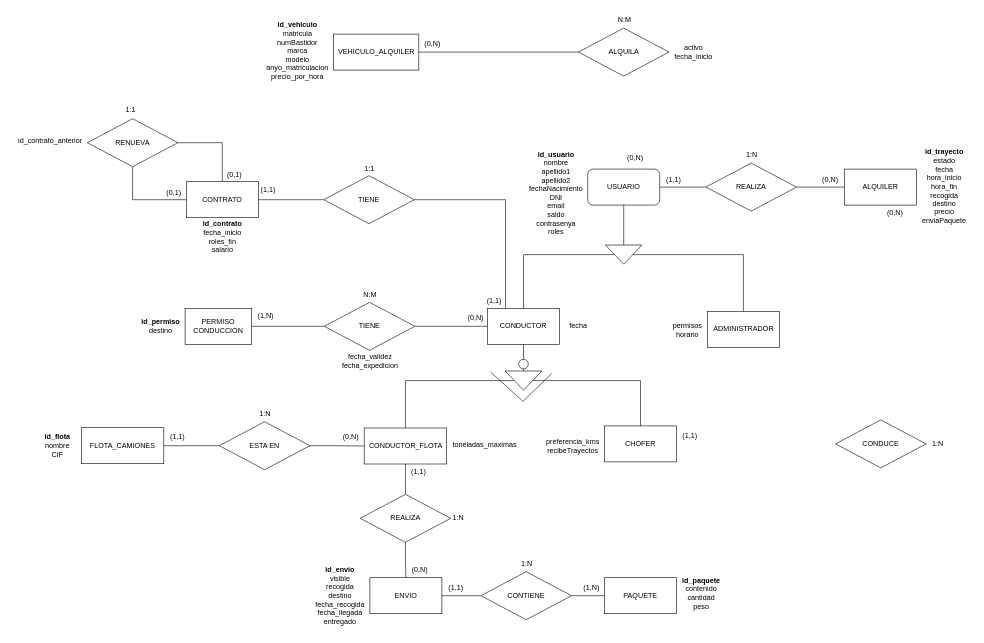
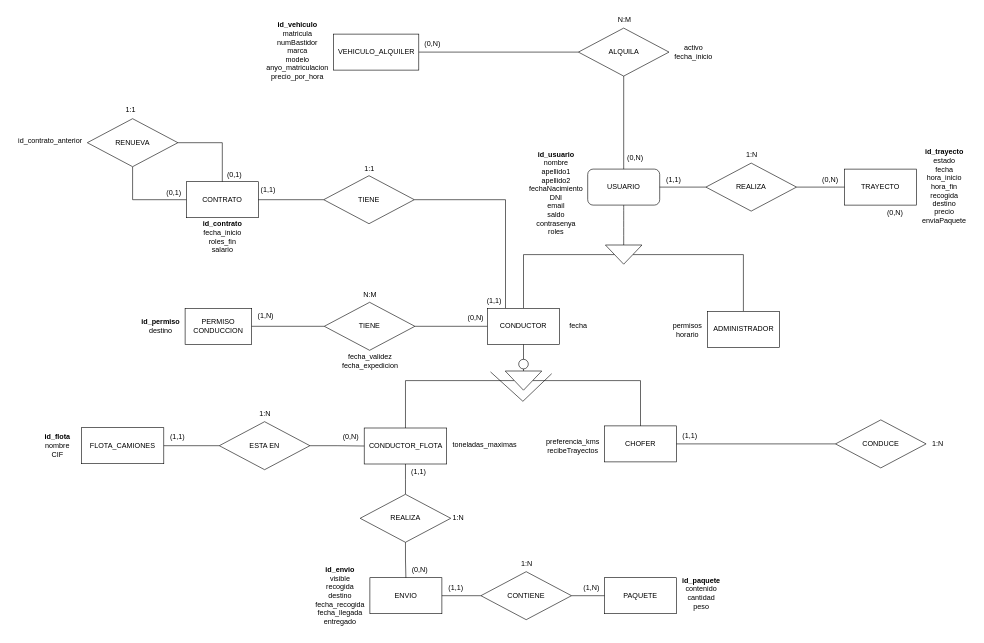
  <mxCell id="0" />
  <mxCell id="1" parent="0" />
  <mxCell id="2" style="edgeStyle=none;curved=1;rounded=0;orthogonalLoop=1;jettySize=auto;html=1;entryX=0;entryY=0.5;entryDx=0;entryDy=0;fontSize=12;startSize=8;endSize=8;endArrow=none;endFill=0;" edge="1" parent="1" source="3" target="6"><mxGeometry relative="1" as="geometry" /></mxCell>
  <mxCell id="3" value="USUARIO" style="whiteSpace=wrap;html=1;rounded=1;" vertex="1" parent="1"><mxGeometry x="979" y="281" width="120" height="60" as="geometry" /></mxCell>
  <mxCell id="4" style="edgeStyle=orthogonalEdgeStyle;rounded=0;orthogonalLoop=1;jettySize=auto;html=1;exitX=0.5;exitY=0;exitDx=0;exitDy=0;endArrow=none;endFill=0;" edge="1" parent="1" source="6" target="13"><mxGeometry relative="1" as="geometry" /></mxCell>
  <mxCell id="5" style="edgeStyle=orthogonalEdgeStyle;rounded=0;orthogonalLoop=1;jettySize=auto;html=1;entryX=0.5;entryY=0;entryDx=0;entryDy=0;endArrow=none;endFill=0;" edge="1" parent="1" source="6" target="31"><mxGeometry relative="1" as="geometry" /></mxCell>
  <mxCell id="6" value="" style="triangle;whiteSpace=wrap;html=1;rotation=90;" vertex="1" parent="1"><mxGeometry x="1023" y="393" width="32" height="61" as="geometry" /></mxCell>
  <mxCell id="7" value="CHOFER" style="rounded=0;whiteSpace=wrap;html=1;" vertex="1" parent="1"><mxGeometry x="1007" y="709" width="120" height="60" as="geometry" /></mxCell>
  <mxCell id="8" value="&lt;b&gt;id_usuario&lt;/b&gt;&lt;div&gt;nombre&lt;/div&gt;&lt;div&gt;apellido1&lt;/div&gt;&lt;div&gt;apellido2&lt;/div&gt;&lt;div&gt;fechaNacimiento&lt;/div&gt;&lt;div&gt;DNI&lt;/div&gt;&lt;div&gt;email&lt;/div&gt;&lt;div&gt;saldo&lt;/div&gt;&lt;div&gt;contrasenya&lt;br&gt;&lt;/div&gt;&lt;div&gt;roles&lt;/div&gt;" style="text;html=1;align=center;verticalAlign=middle;resizable=0;points=[];autosize=1;strokeColor=none;fillColor=none;" vertex="1" parent="1"><mxGeometry x="872" y="243" width="107" height="156" as="geometry" /></mxCell>
  <mxCell id="9" value="PERMISO&lt;br&gt;CONDUCCION" style="rounded=0;whiteSpace=wrap;html=1;" vertex="1" parent="1"><mxGeometry x="308" y="513" width="111" height="60" as="geometry" /></mxCell>
  <mxCell id="10" value="&lt;b&gt;id_permiso&lt;/b&gt;&lt;div&gt;destino&lt;/div&gt;" style="text;html=1;align=center;verticalAlign=middle;resizable=0;points=[];autosize=1;strokeColor=none;fillColor=none;" vertex="1" parent="1"><mxGeometry x="226" y="522.5" width="82" height="41" as="geometry" /></mxCell>
  <mxCell id="11" value="" style="edgeStyle=orthogonalEdgeStyle;rounded=0;orthogonalLoop=1;jettySize=auto;html=1;endArrow=none;endFill=0;" edge="1" parent="1" source="12" target="56"><mxGeometry relative="1" as="geometry" /></mxCell>
  <mxCell id="12" value="CONDUCTOR_FLOTA" style="rounded=0;whiteSpace=wrap;html=1;" vertex="1" parent="1"><mxGeometry x="606.5" y="712.5" width="137.5" height="60" as="geometry" /></mxCell>
  <mxCell id="13" value="ADMINISTRADOR" style="rounded=0;whiteSpace=wrap;html=1;" vertex="1" parent="1"><mxGeometry x="1178.5" y="518" width="120" height="60" as="geometry" /></mxCell>
  <mxCell id="14" value="&lt;div&gt;preferencia_kms&lt;/div&gt;&lt;div&gt;recibeTrayectos&lt;/div&gt;" style="text;html=1;align=center;verticalAlign=middle;resizable=0;points=[];autosize=1;strokeColor=none;fillColor=none;" vertex="1" parent="1"><mxGeometry x="900" y="722" width="107" height="41" as="geometry" /></mxCell>
  <mxCell id="15" value="&lt;div&gt;toneladas_maximas&lt;/div&gt;" style="text;html=1;align=center;verticalAlign=middle;resizable=0;points=[];autosize=1;strokeColor=none;fillColor=none;" vertex="1" parent="1"><mxGeometry x="744" y="727" width="125" height="26" as="geometry" /></mxCell>
  <mxCell id="16" value="&lt;div&gt;permisos&lt;/div&gt;&lt;div&gt;horario&lt;/div&gt;" style="text;html=1;align=center;verticalAlign=middle;resizable=0;points=[];autosize=1;strokeColor=none;fillColor=none;" vertex="1" parent="1"><mxGeometry x="1111.5" y="528.5" width="67" height="41" as="geometry" /></mxCell>
- <mxCell id="17" value="ALQUILER" style="rounded=0;whiteSpace=wrap;html=1;" vertex="1" parent="1"><mxGeometry x="1407" y="281" width="120" height="60" as="geometry" /></mxCell>
+ <mxCell id="17" value="TRAYECTO" style="rounded=0;whiteSpace=wrap;html=1;" vertex="1" parent="1"><mxGeometry x="1407" y="281" width="120" height="60" as="geometry" /></mxCell>
  <mxCell id="18" value="&lt;b&gt;id_trayecto&lt;/b&gt;&lt;div&gt;estado&lt;/div&gt;&lt;div&gt;fecha&lt;br&gt;&lt;div&gt;hora_inicio&lt;/div&gt;&lt;div&gt;hora_fin&lt;/div&gt;&lt;div&gt;recogida&lt;/div&gt;&lt;/div&gt;&lt;div&gt;destino&lt;/div&gt;&lt;div&gt;precio&lt;/div&gt;&lt;div&gt;enviaPaquete&lt;/div&gt;" style="text;html=1;align=center;verticalAlign=middle;resizable=0;points=[];autosize=1;strokeColor=none;fillColor=none;" vertex="1" parent="1"><mxGeometry x="1527" y="239" width="91" height="142" as="geometry" /></mxCell>
  <mxCell id="19" value="ENVIO" style="rounded=0;whiteSpace=wrap;html=1;" vertex="1" parent="1"><mxGeometry x="616" y="962" width="120" height="60" as="geometry" /></mxCell>
  <mxCell id="20" value="&lt;b&gt;id_envio&lt;/b&gt;&lt;div&gt;visible&lt;/div&gt;&lt;div&gt;recogida&lt;/div&gt;&lt;div&gt;destino&lt;/div&gt;&lt;div&gt;fecha_recogida&lt;/div&gt;&lt;div&gt;fecha_llegada&lt;/div&gt;&lt;div&gt;entregado&lt;/div&gt;" style="text;html=1;align=center;verticalAlign=middle;resizable=0;points=[];autosize=1;strokeColor=none;fillColor=none;" vertex="1" parent="1"><mxGeometry x="516" y="935.5" width="100" height="113" as="geometry" /></mxCell>
  <mxCell id="21" value="VEHICULO_ALQUILER" style="rounded=0;whiteSpace=wrap;html=1;" vertex="1" parent="1"><mxGeometry x="555.5" y="56" width="142" height="60" as="geometry" /></mxCell>
  <mxCell id="22" value="&lt;b&gt;id_vehiculo&lt;/b&gt;&lt;div&gt;&lt;span style=&quot;background-color: initial;&quot;&gt;matricula&lt;/span&gt;&lt;/div&gt;&lt;div&gt;numBastidor&lt;/div&gt;&lt;div&gt;marca&lt;/div&gt;&lt;div&gt;modelo&lt;/div&gt;&lt;div&gt;anyo_matriculacion&lt;/div&gt;&lt;div&gt;precio_por_hora&lt;br&gt;&lt;/div&gt;" style="text;html=1;align=center;verticalAlign=middle;resizable=0;points=[];autosize=1;strokeColor=none;fillColor=none;" vertex="1" parent="1"><mxGeometry x="434.5" y="27" width="121" height="113" as="geometry" /></mxCell>
  <mxCell id="23" value="&lt;b&gt;id_paquete&lt;/b&gt;&lt;div&gt;contenido&lt;/div&gt;&lt;div&gt;cantidad&lt;/div&gt;&lt;div&gt;peso&lt;/div&gt;&lt;div&gt;&lt;br&gt;&lt;/div&gt;" style="text;html=1;align=center;verticalAlign=middle;resizable=0;points=[];autosize=1;strokeColor=none;fillColor=none;" vertex="1" parent="1"><mxGeometry x="1127" y="953" width="81" height="84" as="geometry" /></mxCell>
  <mxCell id="24" value="PAQUETE" style="rounded=0;whiteSpace=wrap;html=1;" vertex="1" parent="1"><mxGeometry x="1007" y="962" width="120" height="60" as="geometry" /></mxCell>
  <mxCell id="25" style="edgeStyle=orthogonalEdgeStyle;rounded=0;orthogonalLoop=1;jettySize=auto;html=1;endArrow=none;endFill=0;" edge="1" parent="1" source="27" target="9"><mxGeometry relative="1" as="geometry" /></mxCell>
  <mxCell id="26" style="edgeStyle=orthogonalEdgeStyle;rounded=0;orthogonalLoop=1;jettySize=auto;html=1;endArrow=none;endFill=0;" edge="1" parent="1" source="27" target="31"><mxGeometry relative="1" as="geometry" /></mxCell>
  <mxCell id="27" value="TIENE" style="rhombus;whiteSpace=wrap;html=1;" vertex="1" parent="1"><mxGeometry x="540" y="503" width="151" height="80" as="geometry" /></mxCell>
  <mxCell id="28" value="&lt;div&gt;fecha_validez&lt;/div&gt;&lt;div&gt;fecha_expedicion&lt;/div&gt;" style="text;html=1;align=center;verticalAlign=middle;resizable=0;points=[];autosize=1;strokeColor=none;fillColor=none;" vertex="1" parent="1"><mxGeometry x="560" y="580" width="111" height="41" as="geometry" /></mxCell>
  <mxCell id="29" style="edgeStyle=orthogonalEdgeStyle;rounded=0;orthogonalLoop=1;jettySize=auto;html=1;endArrow=none;endFill=0;" edge="1" parent="1" source="31" target="34"><mxGeometry relative="1" as="geometry" /></mxCell>
  <mxCell id="30" style="edgeStyle=orthogonalEdgeStyle;rounded=0;orthogonalLoop=1;jettySize=auto;html=1;exitX=0.25;exitY=0;exitDx=0;exitDy=0;entryX=1;entryY=0.5;entryDx=0;entryDy=0;endArrow=none;endFill=0;" edge="1" parent="1" source="31" target="51"><mxGeometry relative="1" as="geometry" /></mxCell>
  <mxCell id="31" value="CONDUCTOR" style="rounded=0;whiteSpace=wrap;html=1;" vertex="1" parent="1"><mxGeometry x="812" y="513" width="120" height="60" as="geometry" /></mxCell>
  <mxCell id="32" style="edgeStyle=orthogonalEdgeStyle;rounded=0;orthogonalLoop=1;jettySize=auto;html=1;exitX=0.5;exitY=1;exitDx=0;exitDy=0;endArrow=none;endFill=0;" edge="1" parent="1" source="34" target="12"><mxGeometry relative="1" as="geometry" /></mxCell>
  <mxCell id="33" style="edgeStyle=orthogonalEdgeStyle;rounded=0;orthogonalLoop=1;jettySize=auto;html=1;exitX=0.5;exitY=0;exitDx=0;exitDy=0;endArrow=none;endFill=0;" edge="1" parent="1" source="34" target="7"><mxGeometry relative="1" as="geometry" /></mxCell>
  <mxCell id="34" value="" style="triangle;whiteSpace=wrap;html=1;rotation=90;" vertex="1" parent="1"><mxGeometry x="856" y="603" width="32" height="61" as="geometry" /></mxCell>
  <mxCell id="35" value="" style="endArrow=none;html=1;rounded=0;" edge="1" parent="1"><mxGeometry width="50" height="50" relative="1" as="geometry"><mxPoint x="817" y="619" as="sourcePoint" /><mxPoint x="919" y="622" as="targetPoint" /><Array as="points"><mxPoint x="871" y="668" /></Array></mxGeometry></mxCell>
  <mxCell id="36" value="" style="ellipse;whiteSpace=wrap;html=1;aspect=fixed;" vertex="1" parent="1"><mxGeometry x="864" y="598" width="16" height="16" as="geometry" /></mxCell>
  <mxCell id="37" value="&lt;div&gt;&lt;div&gt;fecha&lt;/div&gt;&lt;/div&gt;" style="text;html=1;align=center;verticalAlign=middle;resizable=0;points=[];autosize=1;strokeColor=none;fillColor=none;" vertex="1" parent="1"><mxGeometry x="935" y="530" width="55" height="26" as="geometry" /></mxCell>
  <mxCell id="38" value="N:M" style="text;html=1;align=center;verticalAlign=middle;resizable=0;points=[];autosize=1;strokeColor=none;fillColor=none;" vertex="1" parent="1"><mxGeometry x="595.5" y="477" width="40" height="26" as="geometry" /></mxCell>
  <mxCell id="39" value="(0,N)" style="text;html=1;align=center;verticalAlign=middle;resizable=0;points=[];autosize=1;strokeColor=none;fillColor=none;" vertex="1" parent="1"><mxGeometry x="769" y="515.5" width="45" height="26" as="geometry" /></mxCell>
  <mxCell id="40" value="(1,N)" style="text;html=1;align=center;verticalAlign=middle;resizable=0;points=[];autosize=1;strokeColor=none;fillColor=none;" vertex="1" parent="1"><mxGeometry x="419" y="513" width="45" height="26" as="geometry" /></mxCell>
  <mxCell id="41" value="CONTRATO" style="rounded=0;whiteSpace=wrap;html=1;" vertex="1" parent="1"><mxGeometry x="310" y="302" width="120" height="60" as="geometry" /></mxCell>
  <mxCell id="42" value="&lt;div&gt;&lt;div&gt;&lt;b&gt;id_contrato&lt;/b&gt;&lt;/div&gt;&lt;/div&gt;&lt;div&gt;fecha_inicio&lt;/div&gt;&lt;div&gt;roles_fin&lt;/div&gt;&lt;div&gt;salario&lt;/div&gt;" style="text;html=1;align=center;verticalAlign=middle;resizable=0;points=[];autosize=1;strokeColor=none;fillColor=none;" vertex="1" parent="1"><mxGeometry x="328.5" y="359" width="83" height="70" as="geometry" /></mxCell>
  <mxCell id="43" style="edgeStyle=orthogonalEdgeStyle;rounded=0;orthogonalLoop=1;jettySize=auto;html=1;entryX=0.5;entryY=0;entryDx=0;entryDy=0;endArrow=none;endFill=0;" edge="1" parent="1" source="45" target="41"><mxGeometry relative="1" as="geometry" /></mxCell>
  <mxCell id="44" style="edgeStyle=orthogonalEdgeStyle;rounded=0;orthogonalLoop=1;jettySize=auto;html=1;entryX=0;entryY=0.5;entryDx=0;entryDy=0;endArrow=none;endFill=0;" edge="1" parent="1" source="45" target="41"><mxGeometry relative="1" as="geometry"><Array as="points"><mxPoint x="220" y="332" /></Array></mxGeometry></mxCell>
  <mxCell id="45" value="RENUEVA" style="rhombus;whiteSpace=wrap;html=1;" vertex="1" parent="1"><mxGeometry x="145" y="197" width="151" height="80" as="geometry" /></mxCell>
  <mxCell id="46" value="id_contrato_anterior" style="text;html=1;align=center;verticalAlign=middle;resizable=0;points=[];autosize=1;strokeColor=none;fillColor=none;" vertex="1" parent="1"><mxGeometry x="20" y="221" width="125" height="26" as="geometry" /></mxCell>
  <mxCell id="47" value="1:1" style="text;html=1;align=center;verticalAlign=middle;resizable=0;points=[];autosize=1;strokeColor=none;fillColor=none;" vertex="1" parent="1"><mxGeometry x="199" y="169" width="35" height="26" as="geometry" /></mxCell>
  <mxCell id="48" value="(0,1)" style="text;html=1;align=center;verticalAlign=middle;resizable=0;points=[];autosize=1;strokeColor=none;fillColor=none;" vertex="1" parent="1"><mxGeometry x="368.5" y="277" width="43" height="26" as="geometry" /></mxCell>
  <mxCell id="49" value="(0,1)" style="text;html=1;align=center;verticalAlign=middle;resizable=0;points=[];autosize=1;strokeColor=none;fillColor=none;" vertex="1" parent="1"><mxGeometry x="267" y="308" width="43" height="26" as="geometry" /></mxCell>
  <mxCell id="50" style="edgeStyle=orthogonalEdgeStyle;rounded=0;orthogonalLoop=1;jettySize=auto;html=1;entryX=1;entryY=0.5;entryDx=0;entryDy=0;endArrow=none;endFill=0;" edge="1" parent="1" source="51" target="41"><mxGeometry relative="1" as="geometry" /></mxCell>
  <mxCell id="51" value="TIENE" style="rhombus;whiteSpace=wrap;html=1;" vertex="1" parent="1"><mxGeometry x="539" y="292" width="151" height="80" as="geometry" /></mxCell>
  <mxCell id="52" value="1:1" style="text;html=1;align=center;verticalAlign=middle;resizable=0;points=[];autosize=1;strokeColor=none;fillColor=none;" vertex="1" parent="1"><mxGeometry x="597.5" y="268" width="35" height="26" as="geometry" /></mxCell>
  <mxCell id="53" value="(1,1)" style="text;html=1;align=center;verticalAlign=middle;resizable=0;points=[];autosize=1;strokeColor=none;fillColor=none;" vertex="1" parent="1"><mxGeometry x="801" y="487" width="43" height="26" as="geometry" /></mxCell>
  <mxCell id="54" value="(1,1)" style="text;html=1;align=center;verticalAlign=middle;resizable=0;points=[];autosize=1;strokeColor=none;fillColor=none;" vertex="1" parent="1"><mxGeometry x="424" y="303" width="43" height="26" as="geometry" /></mxCell>
  <mxCell id="55" value="" style="edgeStyle=orthogonalEdgeStyle;rounded=0;orthogonalLoop=1;jettySize=auto;html=1;endArrow=none;endFill=0;" edge="1" parent="1" source="56" target="19"><mxGeometry relative="1" as="geometry" /></mxCell>
  <mxCell id="56" value="REALIZA" style="rhombus;whiteSpace=wrap;html=1;" vertex="1" parent="1"><mxGeometry x="599.75" y="823" width="151" height="80" as="geometry" /></mxCell>
  <mxCell id="57" value="" style="edgeStyle=orthogonalEdgeStyle;rounded=0;orthogonalLoop=1;jettySize=auto;html=1;endArrow=none;endFill=0;" edge="1" parent="1" source="59" target="24"><mxGeometry relative="1" as="geometry" /></mxCell>
  <mxCell id="58" value="" style="edgeStyle=orthogonalEdgeStyle;rounded=0;orthogonalLoop=1;jettySize=auto;html=1;endArrow=none;endFill=0;" edge="1" parent="1" source="59" target="19"><mxGeometry relative="1" as="geometry" /></mxCell>
  <mxCell id="59" value="CONTIENE" style="rhombus;whiteSpace=wrap;html=1;" vertex="1" parent="1"><mxGeometry x="801" y="952" width="151" height="80" as="geometry" /></mxCell>
  <mxCell id="60" value="1:N" style="text;html=1;align=center;verticalAlign=middle;resizable=0;points=[];autosize=1;strokeColor=none;fillColor=none;" vertex="1" parent="1"><mxGeometry x="744" y="850" width="37" height="26" as="geometry" /></mxCell>
  <mxCell id="61" value="1:N" style="text;html=1;align=center;verticalAlign=middle;resizable=0;points=[];autosize=1;strokeColor=none;fillColor=none;" vertex="1" parent="1"><mxGeometry y="926" width="37" height="26" as="geometry" x="858" /></mxCell>
  <mxCell id="62" value="(1,N)" style="text;html=1;align=center;verticalAlign=middle;resizable=0;points=[];autosize=1;strokeColor=none;fillColor=none;" vertex="1" parent="1"><mxGeometry x="962" y="966" width="45" height="26" as="geometry" /></mxCell>
  <mxCell id="63" value="(1,1)" style="text;html=1;align=center;verticalAlign=middle;resizable=0;points=[];autosize=1;strokeColor=none;fillColor=none;" vertex="1" parent="1"><mxGeometry x="737" y="966" width="43" height="26" as="geometry" /></mxCell>
  <mxCell id="64" value="(1,1)" style="text;html=1;align=center;verticalAlign=middle;resizable=0;points=[];autosize=1;strokeColor=none;fillColor=none;" vertex="1" parent="1"><mxGeometry x="675" y="772.5" width="43" height="26" as="geometry" /></mxCell>
  <mxCell id="65" value="(0,N)" style="text;html=1;align=center;verticalAlign=middle;resizable=0;points=[];autosize=1;strokeColor=none;fillColor=none;" vertex="1" parent="1"><mxGeometry x="676" y="936" width="45" height="26" as="geometry" /></mxCell>
  <mxCell id="66" value="" style="edgeStyle=orthogonalEdgeStyle;rounded=0;orthogonalLoop=1;jettySize=auto;html=1;endArrow=none;endFill=0;" edge="1" parent="1" source="68" target="3"><mxGeometry relative="1" as="geometry" /></mxCell>
  <mxCell id="67" value="" style="edgeStyle=orthogonalEdgeStyle;rounded=0;orthogonalLoop=1;jettySize=auto;html=1;endArrow=none;endFill=0;" edge="1" parent="1" source="68" target="17"><mxGeometry relative="1" as="geometry" /></mxCell>
  <mxCell id="68" value="REALIZA" style="rhombus;whiteSpace=wrap;html=1;" vertex="1" parent="1"><mxGeometry x="1176" y="271" width="151" height="80" as="geometry" /></mxCell>
  <mxCell id="69" value="1:N" style="text;html=1;align=center;verticalAlign=middle;resizable=0;points=[];autosize=1;strokeColor=none;fillColor=none;" vertex="1" parent="1"><mxGeometry x="1233" y="245" width="37" height="26" as="geometry" /></mxCell>
  <mxCell id="70" value="(0,N)" style="text;html=1;align=center;verticalAlign=middle;resizable=0;points=[];autosize=1;strokeColor=none;fillColor=none;" vertex="1" parent="1"><mxGeometry x="1360" y="286" width="45" height="26" as="geometry" /></mxCell>
  <mxCell id="71" value="(1,1)" style="text;html=1;align=center;verticalAlign=middle;resizable=0;points=[];autosize=1;strokeColor=none;fillColor=none;" vertex="1" parent="1"><mxGeometry x="1100" y="286" width="43" height="26" as="geometry" /></mxCell>
+ <mxCell id="72" style="edgeStyle=orthogonalEdgeStyle;rounded=0;orthogonalLoop=1;jettySize=auto;html=1;entryX=1;entryY=0.5;entryDx=0;entryDy=0;endArrow=none;endFill=0;" edge="1" parent="1" source="73" target="7"><mxGeometry relative="1" as="geometry" /></mxCell>
  <mxCell id="73" value="CONDUCE" style="rhombus;whiteSpace=wrap;html=1;" vertex="1" parent="1"><mxGeometry x="1392" y="699" width="151" height="80" as="geometry" /></mxCell>
  <mxCell id="74" value="(0,N)" style="text;html=1;align=center;verticalAlign=middle;resizable=0;points=[];autosize=1;strokeColor=none;fillColor=none;" vertex="1" parent="1"><mxGeometry x="1468" y="341" width="45" height="26" as="geometry" /></mxCell>
  <mxCell id="75" value="(1,1)" style="text;html=1;align=center;verticalAlign=middle;resizable=0;points=[];autosize=1;strokeColor=none;fillColor=none;" vertex="1" parent="1"><mxGeometry x="1127" y="712.5" width="43" height="26" as="geometry" /></mxCell>
  <mxCell id="76" value="1:N" style="text;html=1;align=center;verticalAlign=middle;resizable=0;points=[];autosize=1;strokeColor=none;fillColor=none;" vertex="1" parent="1"><mxGeometry x="1543" y="726" width="37" height="26" as="geometry" /></mxCell>
  <mxCell id="77" style="edgeStyle=orthogonalEdgeStyle;rounded=0;orthogonalLoop=1;jettySize=auto;html=1;endArrow=none;endFill=0;" edge="1" parent="1" source="79" target="21"><mxGeometry relative="1" as="geometry" /></mxCell>
+ <mxCell id="78" style="edgeStyle=orthogonalEdgeStyle;rounded=0;orthogonalLoop=1;jettySize=auto;html=1;endArrow=none;endFill=0;" edge="1" parent="1" source="79" target="3"><mxGeometry relative="1" as="geometry" /></mxCell>
  <mxCell id="79" value="ALQUILA" style="rhombus;whiteSpace=wrap;html=1;" vertex="1" parent="1"><mxGeometry x="963.5" y="46" width="151" height="80" as="geometry" /></mxCell>
  <mxCell id="80" value="activo&lt;div&gt;fecha_inicio&lt;/div&gt;" style="text;html=1;align=center;verticalAlign=middle;resizable=0;points=[];autosize=1;strokeColor=none;fillColor=none;" vertex="1" parent="1"><mxGeometry x="1114.5" y="65.5" width="81" height="41" as="geometry" /></mxCell>
  <mxCell id="81" value="N:M" style="text;html=1;align=center;verticalAlign=middle;resizable=0;points=[];autosize=1;strokeColor=none;fillColor=none;" vertex="1" parent="1"><mxGeometry x="1020" y="20" width="40" height="26" as="geometry" /></mxCell>
  <mxCell id="82" value="(0,N)" style="text;html=1;align=center;verticalAlign=middle;resizable=0;points=[];autosize=1;strokeColor=none;fillColor=none;" vertex="1" parent="1"><mxGeometry x="1035" y="250" width="45" height="26" as="geometry" /></mxCell>
  <mxCell id="83" value="(0,N)" style="text;html=1;align=center;verticalAlign=middle;resizable=0;points=[];autosize=1;strokeColor=none;fillColor=none;" vertex="1" parent="1"><mxGeometry x="697.5" y="60" width="45" height="26" as="geometry" /></mxCell>
  <mxCell id="84" value="FLOTA_CAMIONES" style="rounded=0;whiteSpace=wrap;html=1;" vertex="1" parent="1"><mxGeometry x="135" y="712" width="137.5" height="60" as="geometry" /></mxCell>
  <mxCell id="85" value="" style="edgeStyle=orthogonalEdgeStyle;rounded=0;orthogonalLoop=1;jettySize=auto;html=1;endArrow=none;endFill=0;" edge="1" parent="1" source="87" target="12"><mxGeometry relative="1" as="geometry" /></mxCell>
  <mxCell id="86" value="" style="edgeStyle=orthogonalEdgeStyle;rounded=0;orthogonalLoop=1;jettySize=auto;html=1;endArrow=none;endFill=0;" edge="1" parent="1" source="87" target="84"><mxGeometry relative="1" as="geometry" /></mxCell>
  <mxCell id="87" value="ESTA EN" style="rhombus;whiteSpace=wrap;html=1;" vertex="1" parent="1"><mxGeometry x="365" y="702" width="151" height="80" as="geometry" /></mxCell>
  <mxCell id="88" value="1:N" style="text;html=1;align=center;verticalAlign=middle;resizable=0;points=[];autosize=1;strokeColor=none;fillColor=none;" vertex="1" parent="1"><mxGeometry x="422" y="676" width="37" height="26" as="geometry" /></mxCell>
  <mxCell id="89" value="(0,N)" style="text;html=1;align=center;verticalAlign=middle;resizable=0;points=[];autosize=1;strokeColor=none;fillColor=none;" vertex="1" parent="1"><mxGeometry x="561.5" y="715" width="45" height="26" as="geometry" /></mxCell>
  <mxCell id="90" value="(1,1)" style="text;html=1;align=center;verticalAlign=middle;resizable=0;points=[];autosize=1;strokeColor=none;fillColor=none;" vertex="1" parent="1"><mxGeometry x="273.5" y="715" width="43" height="26" as="geometry" /></mxCell>
  <mxCell id="91" value="&lt;b&gt;id_flota&lt;/b&gt;&lt;div&gt;nombre&lt;br&gt;&lt;/div&gt;&lt;div&gt;CIF&lt;/div&gt;" style="text;html=1;align=center;verticalAlign=middle;resizable=0;points=[];autosize=1;strokeColor=none;fillColor=none;" vertex="1" parent="1"><mxGeometry x="64" y="714.5" width="61" height="55" as="geometry" /></mxCell>
